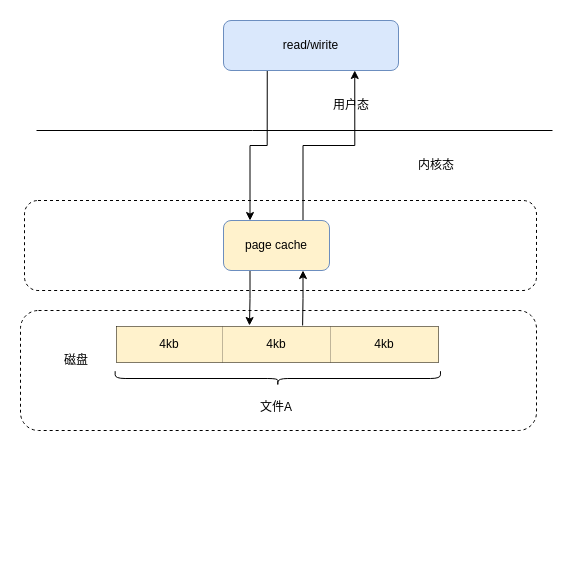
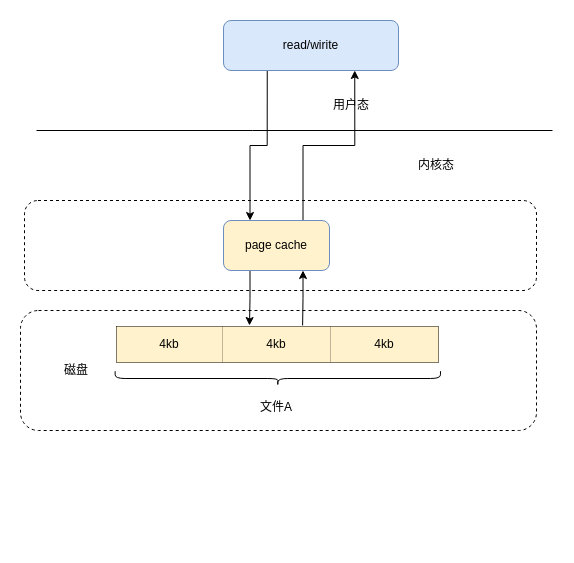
  <mxCell id="0" />
  <mxCell id="1" parent="0" />
  <mxCell id="2" value="" style="rounded=1;whiteSpace=wrap;html=1;dashed=1;" vertex="1" parent="1"><mxGeometry x="20" y="310" width="516" height="120" as="geometry" /></mxCell>
  <mxCell id="3" value="" style="rounded=1;whiteSpace=wrap;html=1;dashed=1;" vertex="1" parent="1"><mxGeometry x="24" y="200" width="512" height="90" as="geometry" /></mxCell>
  <mxCell id="4" value="" style="endArrow=none;html=1;rounded=0;" edge="1" parent="1"><mxGeometry width="50" height="50" relative="1" as="geometry"><mxPoint x="36" y="130" as="sourcePoint" /><mxPoint x="552" y="130" as="targetPoint" /><Array as="points"><mxPoint x="252" y="130" /></Array></mxGeometry></mxCell>
  <mxCell id="5" style="edgeStyle=orthogonalEdgeStyle;rounded=0;orthogonalLoop=1;jettySize=auto;html=1;exitX=0.75;exitY=1;exitDx=0;exitDy=0;entryX=0.75;entryY=0;entryDx=0;entryDy=0;startArrow=classic;startFill=1;endArrow=none;endFill=0;" edge="1" parent="1" source="7" target="20"><mxGeometry relative="1" as="geometry" /></mxCell>
  <mxCell id="6" style="edgeStyle=orthogonalEdgeStyle;rounded=0;orthogonalLoop=1;jettySize=auto;html=1;exitX=0.25;exitY=1;exitDx=0;exitDy=0;entryX=0.25;entryY=0;entryDx=0;entryDy=0;startArrow=none;startFill=0;endArrow=classic;endFill=1;" edge="1" parent="1" source="7" target="20"><mxGeometry relative="1" as="geometry" /></mxCell>
  <mxCell id="7" value="read/wirite" style="rounded=1;whiteSpace=wrap;html=1;fillColor=#dae8fc;strokeColor=#6c8ebf;" vertex="1" parent="1"><mxGeometry x="223" y="20" width="175" height="50" as="geometry" /></mxCell>
  <mxCell id="8" value="用户态" style="text;html=1;strokeColor=none;fillColor=none;align=center;verticalAlign=middle;whiteSpace=wrap;rounded=0;" vertex="1" parent="1"><mxGeometry x="321" y="90" width="60" height="30" as="geometry" /></mxCell>
  <mxCell id="9" value="内核态" style="text;html=1;strokeColor=none;fillColor=none;align=center;verticalAlign=middle;whiteSpace=wrap;rounded=0;" vertex="1" parent="1"><mxGeometry x="406" y="150" width="60" height="30" as="geometry" /></mxCell>
- <mxCell id="10" value="磁盘" style="text;html=1;strokeColor=none;fillColor=none;align=center;verticalAlign=middle;whiteSpace=wrap;rounded=0;" vertex="1" parent="1"><mxGeometry x="46" y="345" width="60" height="30" as="geometry" /></mxCell>
+ <mxCell id="10" value="磁盘" style="text;html=1;strokeColor=none;fillColor=none;align=center;verticalAlign=middle;whiteSpace=wrap;rounded=0;" vertex="1" parent="1"><mxGeometry x="46" y="355" width="60" height="30" as="geometry" /></mxCell>
  <mxCell id="11" value="" style="shape=table;html=1;whiteSpace=wrap;startSize=0;container=1;collapsible=0;childLayout=tableLayout;" vertex="1" parent="1"><mxGeometry x="116" y="326" width="322" height="36" as="geometry" /></mxCell>
  <mxCell id="12" value="" style="shape=partialRectangle;html=1;whiteSpace=wrap;collapsible=0;dropTarget=0;pointerEvents=0;fillColor=none;top=0;left=0;bottom=0;right=0;points=[[0,0.5],[1,0.5]];portConstraint=eastwest;" vertex="1" parent="11"><mxGeometry width="322" height="36" as="geometry" /></mxCell>
  <mxCell id="13" value="4kb" style="shape=partialRectangle;html=1;whiteSpace=wrap;connectable=0;fillColor=#fff2cc;top=0;left=0;bottom=0;right=0;overflow=hidden;pointerEvents=1;strokeColor=#d6b656;" vertex="1" parent="12"><mxGeometry width="106" height="36" as="geometry"><mxRectangle width="106" height="36" as="alternateBounds" /></mxGeometry></mxCell>
  <mxCell id="14" value="4kb" style="shape=partialRectangle;html=1;whiteSpace=wrap;connectable=0;fillColor=#fff2cc;top=0;left=0;bottom=0;right=0;overflow=hidden;pointerEvents=1;strokeColor=#d6b656;" vertex="1" parent="12"><mxGeometry x="106" width="108" height="36" as="geometry"><mxRectangle width="108" height="36" as="alternateBounds" /></mxGeometry></mxCell>
  <mxCell id="15" value="4kb" style="shape=partialRectangle;html=1;whiteSpace=wrap;connectable=0;fillColor=#fff2cc;top=0;left=0;bottom=0;right=0;overflow=hidden;pointerEvents=1;strokeColor=#d6b656;" vertex="1" parent="12"><mxGeometry x="214" width="108" height="36" as="geometry"><mxRectangle width="108" height="36" as="alternateBounds" /></mxGeometry></mxCell>
  <mxCell id="16" value="" style="shape=curlyBracket;whiteSpace=wrap;html=1;rounded=1;flipH=1;rotation=90;" vertex="1" parent="1"><mxGeometry x="269.98" y="215.33" width="14.67" height="325.33" as="geometry" /></mxCell>
  <mxCell id="17" value="文件A" style="text;html=1;strokeColor=none;fillColor=none;align=center;verticalAlign=middle;whiteSpace=wrap;rounded=0;dashed=1;" vertex="1" parent="1"><mxGeometry x="246" y="392" width="60" height="30" as="geometry" /></mxCell>
  <mxCell id="18" style="edgeStyle=orthogonalEdgeStyle;rounded=0;orthogonalLoop=1;jettySize=auto;html=1;exitX=0.25;exitY=1;exitDx=0;exitDy=0;entryX=0.413;entryY=-0.028;entryDx=0;entryDy=0;entryPerimeter=0;startArrow=none;startFill=0;endArrow=classic;endFill=1;" edge="1" parent="1" source="20" target="12"><mxGeometry relative="1" as="geometry" /></mxCell>
  <mxCell id="19" style="edgeStyle=orthogonalEdgeStyle;rounded=0;orthogonalLoop=1;jettySize=auto;html=1;exitX=0.75;exitY=1;exitDx=0;exitDy=0;entryX=0.578;entryY=-0.028;entryDx=0;entryDy=0;entryPerimeter=0;startArrow=classic;startFill=1;endArrow=none;endFill=0;" edge="1" parent="1" source="20" target="12"><mxGeometry relative="1" as="geometry" /></mxCell>
  <mxCell id="20" value="page cache" style="rounded=1;whiteSpace=wrap;html=1;fillColor=#fff2cc;strokeColor=#6c8ebf;" vertex="1" parent="1"><mxGeometry x="223" y="220" width="106" height="50" as="geometry" /></mxCell>
  <mxCell id="21" style="edgeStyle=orthogonalEdgeStyle;rounded=0;orthogonalLoop=1;jettySize=auto;html=1;exitX=0.5;exitY=1;exitDx=0;exitDy=0;startArrow=classic;startFill=1;endArrow=none;endFill=0;" edge="1" parent="1" source="10" target="10"><mxGeometry relative="1" as="geometry" /></mxCell>
